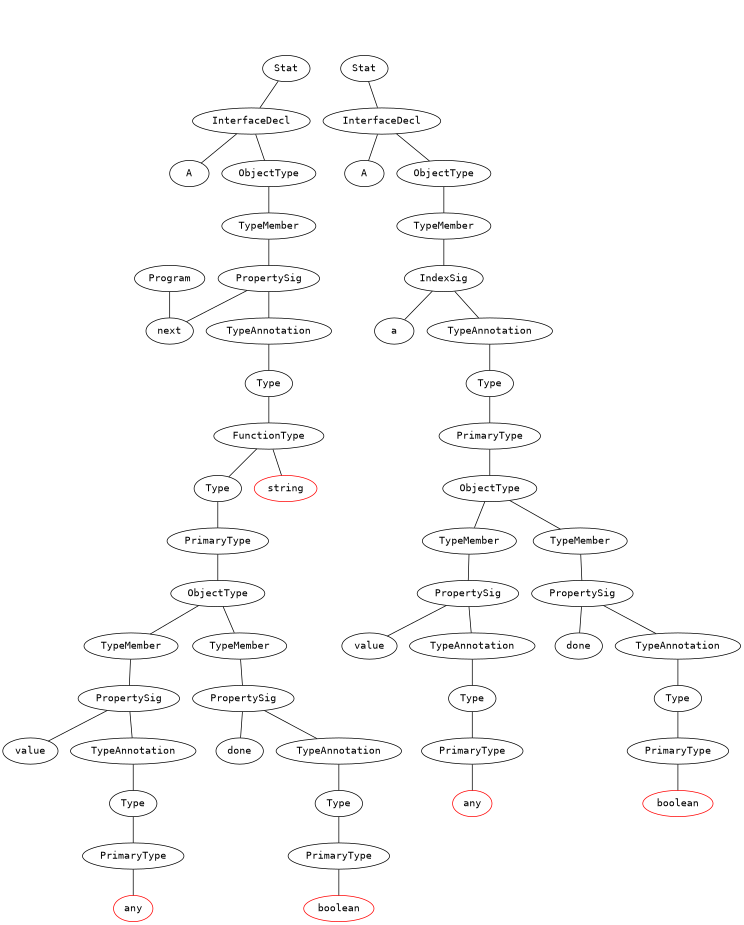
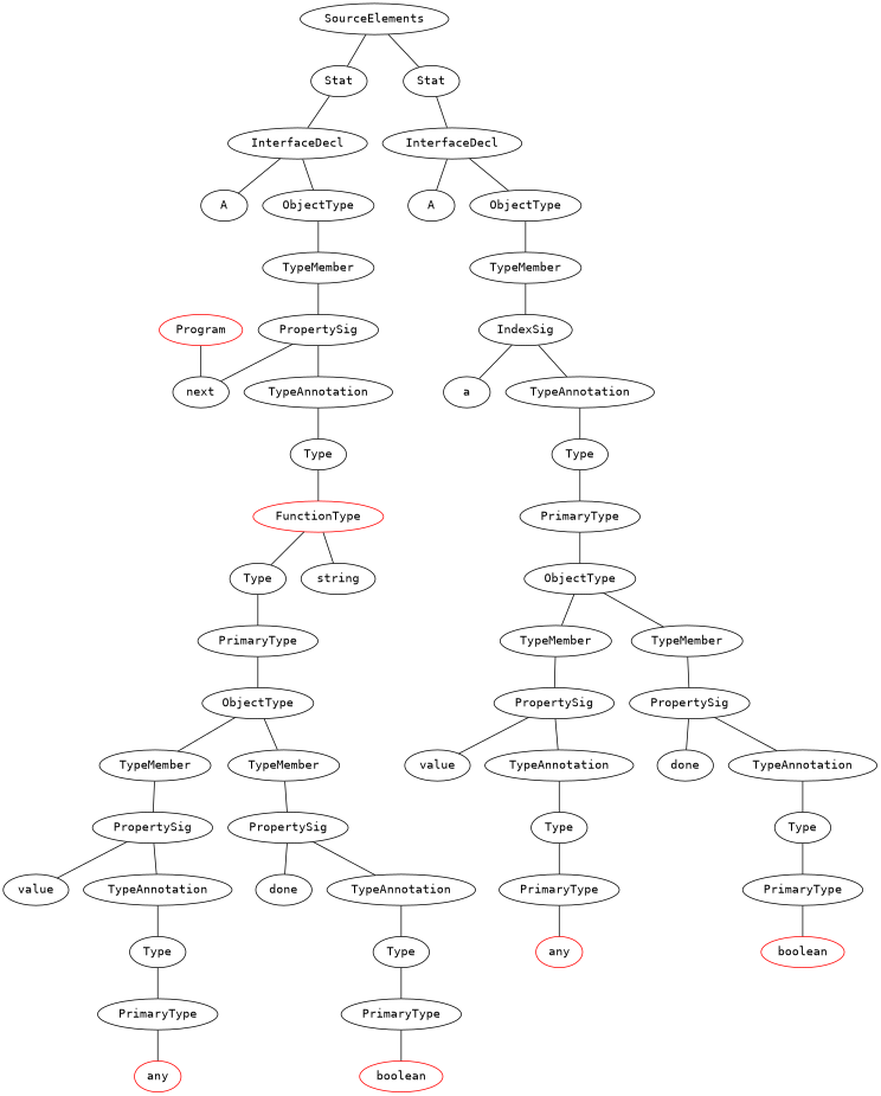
  graph {
    fontname="DejaVu Sans Mono"
    node [fontname="DejaVu Sans Mono"]
    edge [fontname="DejaVu Sans Mono"]
-   n1 [label=Program]
+   n1 [label=Program color=red]
    n2 [label=next]
+   n3 [label=SourceElements]
    n4 [label=Stat]
    n5 [label=Stat]
    n6 [label=InterfaceDecl]
    n7 [label=InterfaceDecl]
    n8 [label=A]
    n9 [label=ObjectType]
    n10 [label=TypeMember]
    n11 [label=PropertySig]
    n12 [label=TypeAnnotation]
    n13 [label=Type]
-   n14 [label=FunctionType]
+   n14 [label=FunctionType color=red]
    n15 [label=Type]
-   n16 [color=red label=string]
+   n16 [color=black label=string]
    n17 [label=PrimaryType]
    n18 [label=ObjectType]
    n19 [label=TypeMember]
    n20 [label=TypeMember]
    n21 [label=PropertySig]
    n22 [label=PropertySig]
    n23 [label=value]
    n24 [label=TypeAnnotation]
    n25 [label=Type]
    n26 [label=PrimaryType]
    n27 [color=red label=any]
    n28 [label=done]
    n29 [label=TypeAnnotation]
    n30 [label=Type]
    n31 [label=PrimaryType]
    n32 [color=red label=boolean]
    n33 [label=A]
    n34 [label=ObjectType]
    n35 [label=TypeMember]
    n36 [label=IndexSig]
    n37 [label=a]
    n38 [label=TypeAnnotation]
    n39 [label=Type]
    n40 [label=PrimaryType]
    n41 [label=ObjectType]
    n42 [label=TypeMember]
    n43 [label=TypeMember]
    n44 [label=PropertySig]
    n45 [label=PropertySig]
    n46 [label=value]
    n47 [label=TypeAnnotation]
    n48 [label=Type]
    n49 [label=PrimaryType]
    n50 [color=red label=any]
    n51 [label=done]
    n52 [label=TypeAnnotation]
    n53 [label=Type]
    n54 [label=PrimaryType]
    n55 [color=red label=boolean]
    n1 -- n2
+   n3 -- n4
+   n3 -- n5
    n4 -- n6
    n5 -- n7
    n6 -- n8
    n6 -- n9
    n7 -- n33
    n7 -- n34
    n9 -- n10
    n10 -- n11
    n11 -- n2
    n11 -- n12
    n12 -- n13
    n13 -- n14
    n14 -- n15
    n14 -- n16
    n15 -- n17
    n17 -- n18
    n18 -- n19
    n18 -- n20
    n19 -- n21
    n20 -- n22
    n21 -- n23
    n21 -- n24
    n22 -- n28
    n22 -- n29
    n24 -- n25
    n25 -- n26
    n26 -- n27
    n29 -- n30
    n30 -- n31
    n31 -- n32
    n34 -- n35
    n35 -- n36
    n36 -- n37
    n36 -- n38
    n38 -- n39
    n39 -- n40
    n40 -- n41
    n41 -- n42
    n41 -- n43
    n42 -- n44
    n43 -- n45
    n44 -- n46
    n44 -- n47
    n45 -- n51
    n45 -- n52
    n47 -- n48
    n48 -- n49
    n49 -- n50
    n52 -- n53
    n53 -- n54
    n54 -- n55
  }
